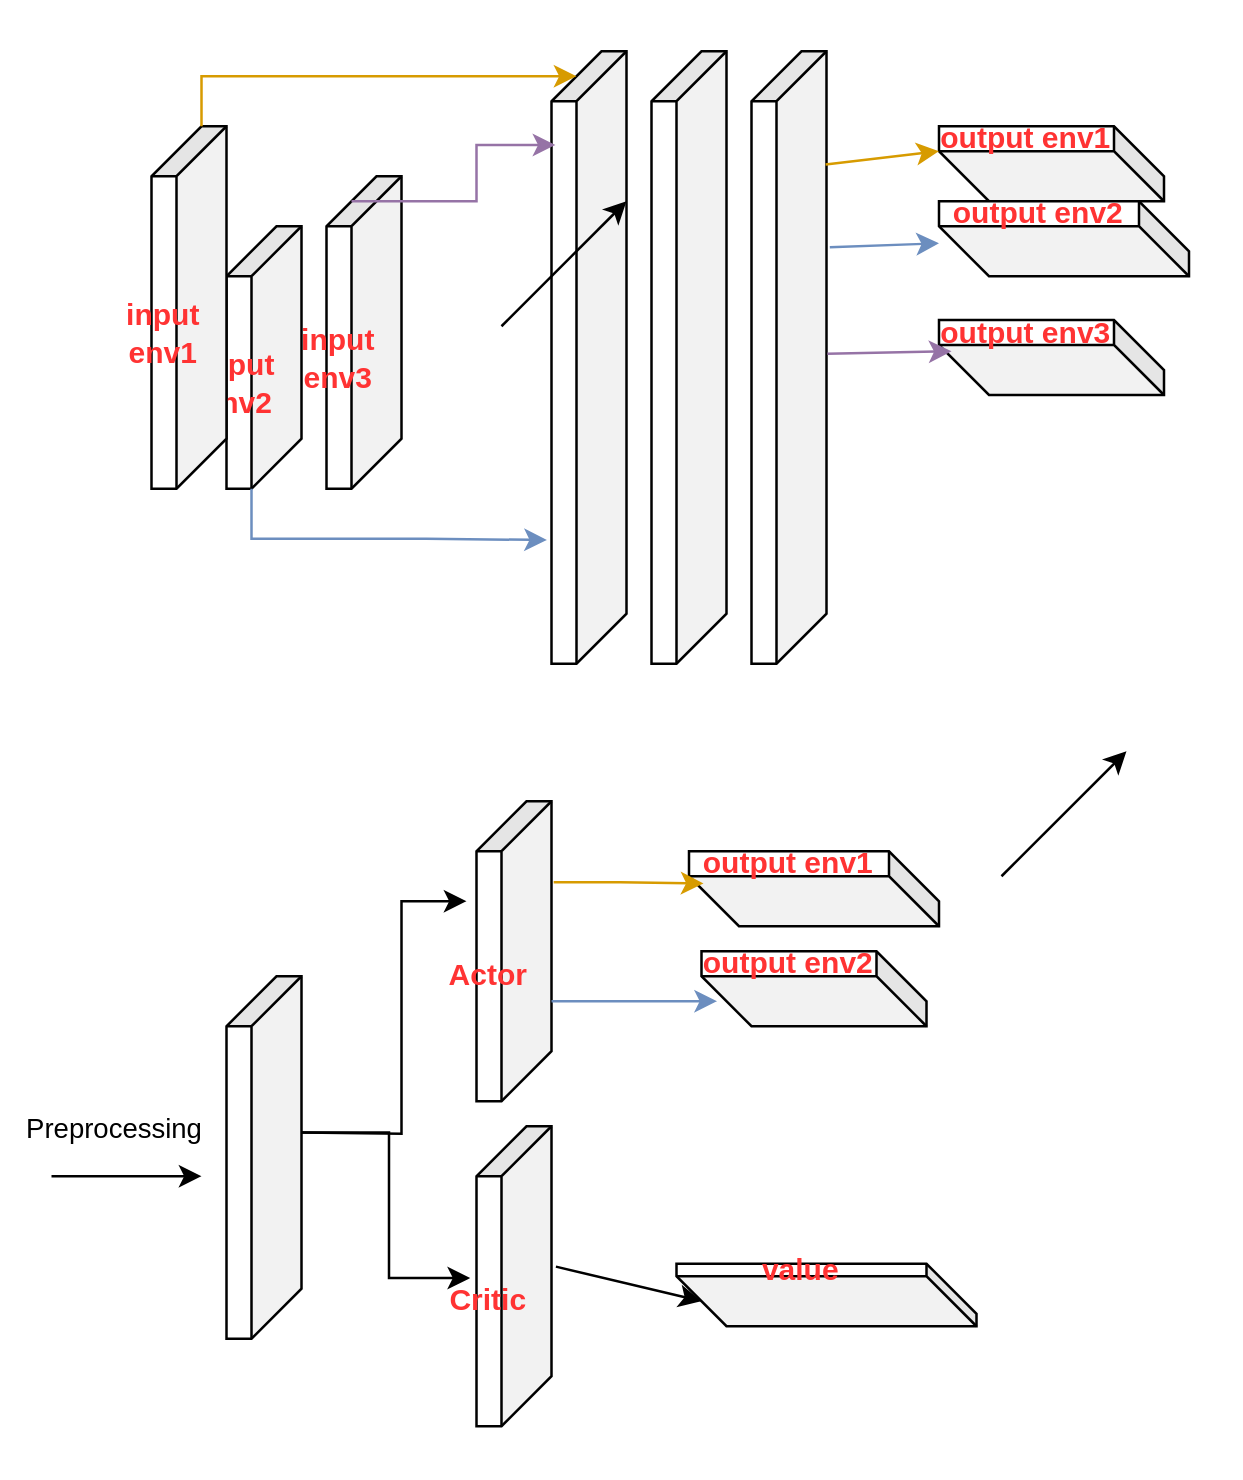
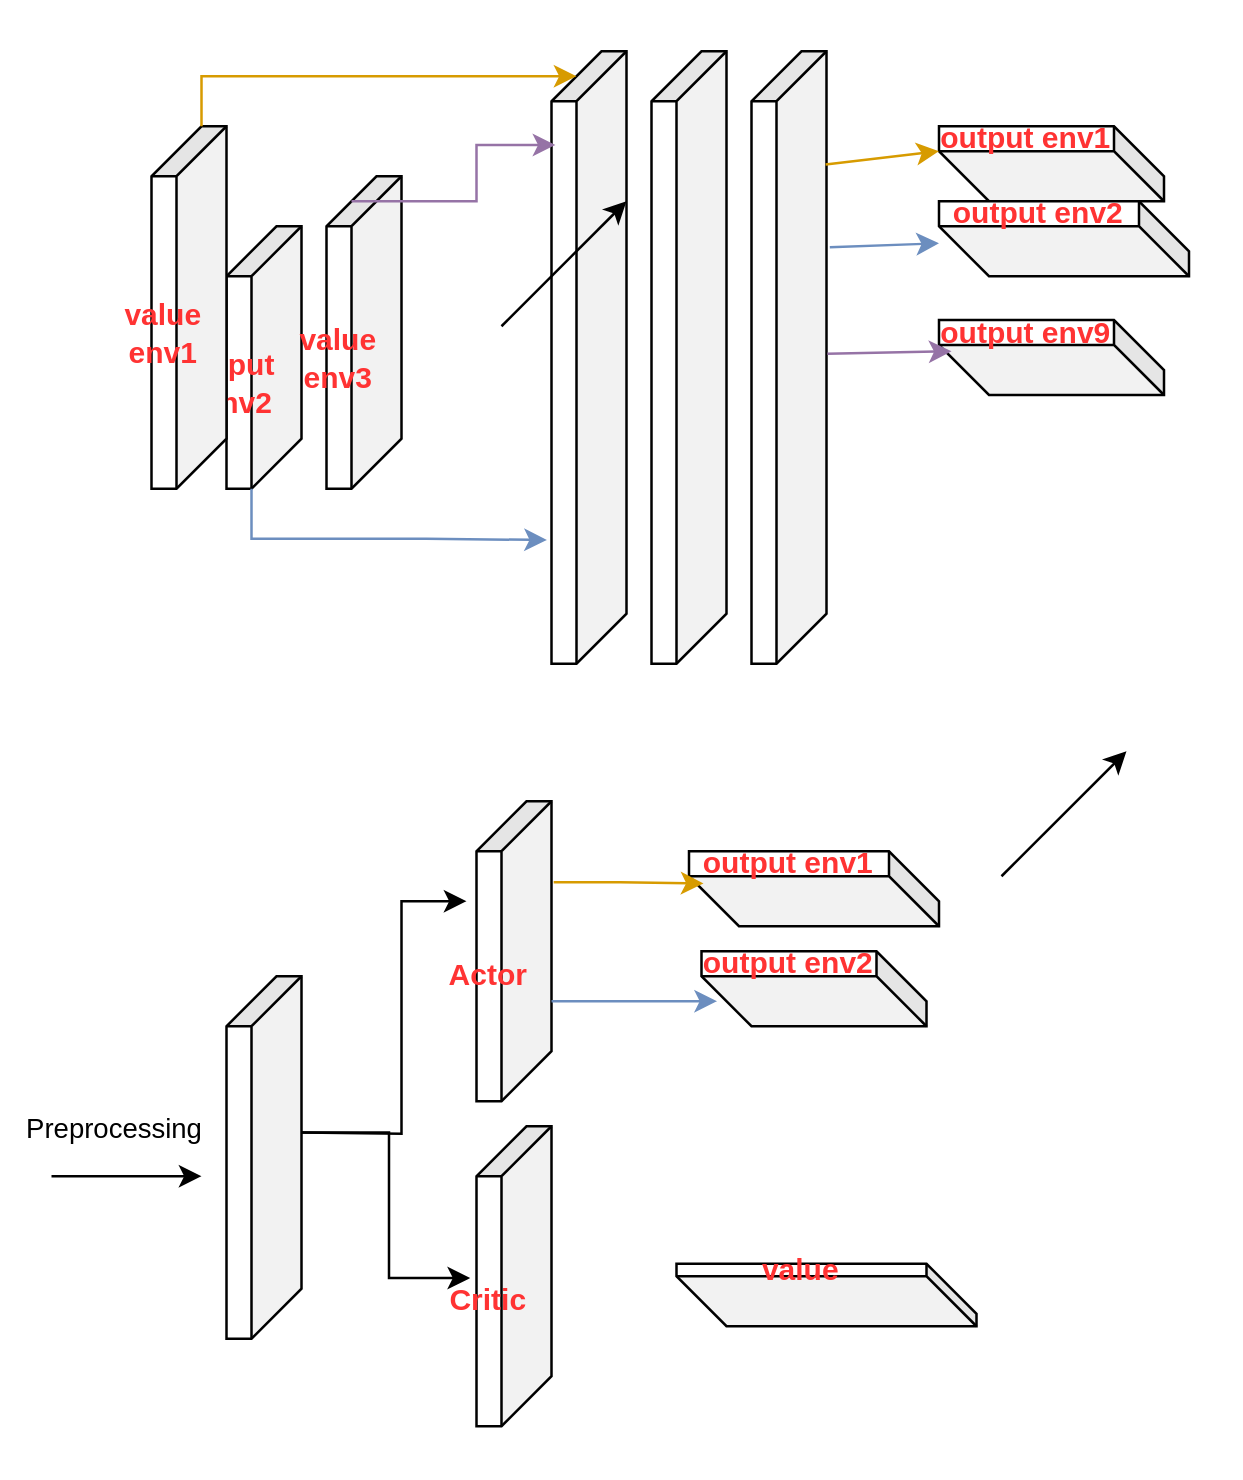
  <mxCell id="0" />
  <mxCell id="1" parent="0" />
  <mxCell id="2" value="&lt;b&gt;&lt;font color=&quot;#ff3333&quot;&gt;input env2&lt;/font&gt;&lt;/b&gt;" style="shape=cube;whiteSpace=wrap;html=1;boundedLbl=1;backgroundOutline=1;darkOpacity=0.05;darkOpacity2=0.1;direction=south;" parent="1" vertex="1"><mxGeometry x="90" y="90" width="30" height="105" as="geometry" /></mxCell>
- <mxCell id="3" value="&lt;font color=&quot;#ff3333&quot;&gt;&lt;b&gt;input env3&lt;/b&gt;&lt;/font&gt;" style="shape=cube;whiteSpace=wrap;html=1;boundedLbl=1;backgroundOutline=1;darkOpacity=0.05;darkOpacity2=0.1;direction=south;" parent="1" vertex="1"><mxGeometry x="130" y="70" width="30" height="125" as="geometry" /></mxCell>
- <mxCell id="4" value="&lt;p&gt;&lt;font color=&quot;#ff3333&quot;&gt;&lt;b&gt;input env1&lt;/b&gt;&lt;/font&gt;&lt;/p&gt;" style="shape=cube;whiteSpace=wrap;html=1;boundedLbl=1;backgroundOutline=1;darkOpacity=0.05;darkOpacity2=0.1;direction=south;" parent="1" vertex="1"><mxGeometry x="60" y="50" width="30" height="145" as="geometry" /></mxCell>
- <mxCell id="5" value="&lt;b style=&quot;border-color: var(--border-color); color: rgb(255, 51, 51);&quot;&gt;output env3&lt;/b&gt;" style="shape=cube;whiteSpace=wrap;html=1;boundedLbl=1;backgroundOutline=1;darkOpacity=0.05;darkOpacity2=0.1;direction=west;" parent="1" vertex="1"><mxGeometry x="375" y="127.5" width="90" height="30" as="geometry" /></mxCell>
+ <mxCell id="3" value="&lt;font color=&quot;#ff3333&quot;&gt;&lt;b&gt;value env3&lt;/b&gt;&lt;/font&gt;" style="shape=cube;whiteSpace=wrap;html=1;boundedLbl=1;backgroundOutline=1;darkOpacity=0.05;darkOpacity2=0.1;direction=south;" parent="1" vertex="1"><mxGeometry x="130" y="70" width="30" height="125" as="geometry" /></mxCell>
+ <mxCell id="4" value="&lt;p&gt;&lt;font color=&quot;#ff3333&quot;&gt;&lt;b&gt;value env1&lt;/b&gt;&lt;/font&gt;&lt;/p&gt;" style="shape=cube;whiteSpace=wrap;html=1;boundedLbl=1;backgroundOutline=1;darkOpacity=0.05;darkOpacity2=0.1;direction=south;" parent="1" vertex="1"><mxGeometry x="60" y="50" width="30" height="145" as="geometry" /></mxCell>
+ <mxCell id="5" value="&lt;b style=&quot;border-color: var(--border-color); color: rgb(255, 51, 51);&quot;&gt;output env9&lt;/b&gt;" style="shape=cube;whiteSpace=wrap;html=1;boundedLbl=1;backgroundOutline=1;darkOpacity=0.05;darkOpacity2=0.1;direction=west;" parent="1" vertex="1"><mxGeometry x="375" y="127.5" width="90" height="30" as="geometry" /></mxCell>
  <mxCell id="6" value="&lt;b style=&quot;border-color: var(--border-color); color: rgb(255, 51, 51);&quot;&gt;output env1&lt;/b&gt;" style="shape=cube;whiteSpace=wrap;html=1;boundedLbl=1;backgroundOutline=1;darkOpacity=0.05;darkOpacity2=0.1;direction=west;" parent="1" vertex="1"><mxGeometry x="375" y="50" width="90" height="30" as="geometry" /></mxCell>
  <mxCell id="7" value="&lt;b style=&quot;border-color: var(--border-color); color: rgb(255, 51, 51);&quot;&gt;output env2&lt;/b&gt;" style="shape=cube;whiteSpace=wrap;html=1;boundedLbl=1;backgroundOutline=1;darkOpacity=0.05;darkOpacity2=0.1;direction=west;" parent="1" vertex="1"><mxGeometry x="375" y="80" width="100" height="30" as="geometry" /></mxCell>
  <mxCell id="8" value="" style="shape=cube;whiteSpace=wrap;html=1;boundedLbl=1;backgroundOutline=1;darkOpacity=0.05;darkOpacity2=0.1;direction=south;" parent="1" vertex="1"><mxGeometry x="220" y="20" width="30" height="245" as="geometry" /></mxCell>
  <mxCell id="9" value="" style="shape=cube;whiteSpace=wrap;html=1;boundedLbl=1;backgroundOutline=1;darkOpacity=0.05;darkOpacity2=0.1;direction=south;" parent="1" vertex="1"><mxGeometry x="260" y="20" width="30" height="245" as="geometry" /></mxCell>
  <mxCell id="10" value="" style="shape=cube;whiteSpace=wrap;html=1;boundedLbl=1;backgroundOutline=1;darkOpacity=0.05;darkOpacity2=0.1;direction=south;" parent="1" vertex="1"><mxGeometry x="300" y="20" width="30" height="245" as="geometry" /></mxCell>
  <mxCell id="11" value="" style="endArrow=classic;html=1;rounded=0;entryX=0;entryY=0;entryDx=90;entryDy=20;entryPerimeter=0;exitX=0.185;exitY=0.012;exitDx=0;exitDy=0;exitPerimeter=0;fillColor=#ffe6cc;strokeColor=#d79b00;" parent="1" source="10" target="6" edge="1"><mxGeometry width="50" height="50" relative="1" as="geometry"><mxPoint x="370" y="72.5" as="sourcePoint" /><mxPoint x="420" y="22.5" as="targetPoint" /></mxGeometry></mxCell>
  <mxCell id="12" value="" style="endArrow=classic;html=1;rounded=0;fillColor=#e1d5e7;strokeColor=#9673a6;exitX=0.494;exitY=-0.012;exitDx=0;exitDy=0;exitPerimeter=0;" parent="1" source="10" edge="1"><mxGeometry width="50" height="50" relative="1" as="geometry"><mxPoint x="370" y="140" as="sourcePoint" /><mxPoint x="380" y="140" as="targetPoint" /></mxGeometry></mxCell>
  <mxCell id="13" value="" style="endArrow=classic;html=1;rounded=0;fillColor=#dae8fc;strokeColor=#6c8ebf;exitX=0.32;exitY=-0.044;exitDx=0;exitDy=0;exitPerimeter=0;" parent="1" source="10" target="7" edge="1"><mxGeometry width="50" height="50" relative="1" as="geometry"><mxPoint x="370" y="100" as="sourcePoint" /><mxPoint x="430" y="80" as="targetPoint" /><Array as="points" /></mxGeometry></mxCell>
  <mxCell id="14" style="edgeStyle=orthogonalEdgeStyle;rounded=0;orthogonalLoop=1;jettySize=auto;html=1;exitX=0;exitY=0;exitDx=105;exitDy=20;exitPerimeter=0;entryX=0.798;entryY=1.061;entryDx=0;entryDy=0;entryPerimeter=0;fillColor=#dae8fc;strokeColor=#6c8ebf;" parent="1" source="2" target="8" edge="1"><mxGeometry relative="1" as="geometry" /></mxCell>
  <mxCell id="15" value="&lt;p&gt;&lt;br&gt;&lt;/p&gt;" style="shape=cube;whiteSpace=wrap;html=1;boundedLbl=1;backgroundOutline=1;darkOpacity=0.05;darkOpacity2=0.1;direction=south;" parent="1" vertex="1"><mxGeometry x="90" y="390" width="30" height="145" as="geometry" /></mxCell>
  <mxCell id="16" value="" style="endArrow=classic;html=1;rounded=0;" parent="1" edge="1"><mxGeometry width="50" height="50" relative="1" as="geometry"><mxPoint x="20" y="470" as="sourcePoint" /><mxPoint x="80" y="470" as="targetPoint" /></mxGeometry></mxCell>
  <mxCell id="17" value="Preprocessing" style="edgeLabel;html=1;align=center;verticalAlign=middle;resizable=0;points=[];" parent="16" vertex="1" connectable="0"><mxGeometry x="-0.212" y="-1" relative="1" as="geometry"><mxPoint y="-21" as="offset" /></mxGeometry></mxCell>
  <mxCell id="18" value="&lt;b&gt;&lt;font color=&quot;#ff3333&quot;&gt;Actor&lt;/font&gt;&lt;/b&gt;" style="shape=cube;whiteSpace=wrap;html=1;boundedLbl=1;backgroundOutline=1;darkOpacity=0.05;darkOpacity2=0.1;direction=south;" parent="1" vertex="1"><mxGeometry x="190" y="320" width="30" height="120" as="geometry" /></mxCell>
  <mxCell id="19" value="&lt;b&gt;&lt;font color=&quot;#ff3333&quot;&gt;Critic&lt;/font&gt;&lt;/b&gt;" style="shape=cube;whiteSpace=wrap;html=1;boundedLbl=1;backgroundOutline=1;darkOpacity=0.05;darkOpacity2=0.1;direction=south;" parent="1" vertex="1"><mxGeometry x="190" y="450" width="30" height="120" as="geometry" /></mxCell>
  <mxCell id="20" value="&lt;b&gt;&lt;font color=&quot;#ff3333&quot;&gt;value&lt;/font&gt;&lt;/b&gt;" style="shape=cube;whiteSpace=wrap;html=1;boundedLbl=1;backgroundOutline=1;darkOpacity=0.05;darkOpacity2=0.1;direction=west;" parent="1" vertex="1"><mxGeometry x="270" y="505" width="120" height="25" as="geometry" /></mxCell>
  <mxCell id="21" style="edgeStyle=orthogonalEdgeStyle;rounded=0;orthogonalLoop=1;jettySize=auto;html=1;exitX=0;exitY=0;exitDx=62.5;exitDy=0;exitPerimeter=0;entryX=0.506;entryY=1.084;entryDx=0;entryDy=0;entryPerimeter=0;" parent="1" source="15" target="19" edge="1"><mxGeometry relative="1" as="geometry" /></mxCell>
  <mxCell id="22" value="&lt;b style=&quot;border-color: var(--border-color); color: rgb(255, 51, 51);&quot;&gt;output env2&lt;/b&gt;" style="shape=cube;whiteSpace=wrap;html=1;boundedLbl=1;backgroundOutline=1;darkOpacity=0.05;darkOpacity2=0.1;direction=west;" parent="1" vertex="1"><mxGeometry x="280" y="380" width="90" height="30" as="geometry" /></mxCell>
  <mxCell id="23" value="&lt;b style=&quot;border-color: var(--border-color); color: rgb(255, 51, 51);&quot;&gt;output env1&lt;/b&gt;" style="shape=cube;whiteSpace=wrap;html=1;boundedLbl=1;backgroundOutline=1;darkOpacity=0.05;darkOpacity2=0.1;direction=west;" parent="1" vertex="1"><mxGeometry x="275" y="340" width="100" height="30" as="geometry" /></mxCell>
  <mxCell id="24" value="" style="endArrow=classic;html=1;rounded=0;entryX=0.931;entryY=0.334;entryDx=0;entryDy=0;entryPerimeter=0;fillColor=#dae8fc;strokeColor=#6c8ebf;" parent="1" target="22" edge="1"><mxGeometry width="50" height="50" relative="1" as="geometry"><mxPoint x="220" y="400" as="sourcePoint" /><mxPoint x="270" y="350" as="targetPoint" /></mxGeometry></mxCell>
  <mxCell id="25" style="edgeStyle=orthogonalEdgeStyle;rounded=0;orthogonalLoop=1;jettySize=auto;html=1;exitX=0.27;exitY=-0.029;exitDx=0;exitDy=0;exitPerimeter=0;entryX=0.942;entryY=0.57;entryDx=0;entryDy=0;entryPerimeter=0;fillColor=#ffe6cc;strokeColor=#d79b00;" parent="1" source="18" target="23" edge="1"><mxGeometry relative="1" as="geometry" /></mxCell>
- <mxCell id="26" value="" style="endArrow=classic;html=1;rounded=0;exitX=0.468;exitY=-0.059;exitDx=0;exitDy=0;exitPerimeter=0;entryX=0;entryY=0;entryDx=110;entryDy=10;entryPerimeter=0;" parent="1" source="19" target="20" edge="1"><mxGeometry width="50" height="50" relative="1" as="geometry"><mxPoint x="290" y="490" as="sourcePoint" /><mxPoint x="340" y="440" as="targetPoint" /></mxGeometry></mxCell>
  <mxCell id="27" value="" style="endArrow=classic;html=1;rounded=0;exitX=0;exitY=0;exitDx=62.5;exitDy=0;exitPerimeter=0;" parent="1" source="15" edge="1"><mxGeometry width="50" height="50" relative="1" as="geometry"><mxPoint x="290" y="430" as="sourcePoint" /><mxPoint x="186" y="360" as="targetPoint" /><Array as="points"><mxPoint x="160" y="453" /><mxPoint x="160" y="360" /></Array></mxGeometry></mxCell>
  <mxCell id="28" style="edgeStyle=orthogonalEdgeStyle;rounded=0;orthogonalLoop=1;jettySize=auto;html=1;exitX=0;exitY=0;exitDx=10;exitDy=20;exitPerimeter=0;entryX=0.153;entryY=0.948;entryDx=0;entryDy=0;entryPerimeter=0;fillColor=#e1d5e7;strokeColor=#9673a6;" parent="1" source="3" target="8" edge="1"><mxGeometry relative="1" as="geometry" /></mxCell>
  <mxCell id="29" value="" style="endArrow=classic;html=1;rounded=0;" edge="1" parent="1"><mxGeometry width="50" height="50" relative="1" as="geometry"><mxPoint x="400" y="350" as="sourcePoint" /><mxPoint x="450" y="300" as="targetPoint" /></mxGeometry></mxCell>
  <mxCell id="30" value="" style="endArrow=classic;html=1;rounded=0;" edge="1" parent="1"><mxGeometry width="50" height="50" relative="1" as="geometry"><mxPoint x="200" y="130" as="sourcePoint" /><mxPoint x="250" y="80" as="targetPoint" /></mxGeometry></mxCell>
  <mxCell id="31" style="edgeStyle=orthogonalEdgeStyle;rounded=0;orthogonalLoop=1;jettySize=auto;html=1;exitX=0;exitY=0;exitDx=0;exitDy=10;exitPerimeter=0;entryX=0;entryY=0;entryDx=10;entryDy=20;entryPerimeter=0;fillColor=#ffe6cc;strokeColor=#d79b00;" edge="1" parent="1" source="4" target="8"><mxGeometry relative="1" as="geometry" /></mxCell>
